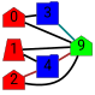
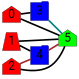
  graph {
    splines=true
    rankdir=LR
    fontname=Roboto
    node [color=black fillcolor=red fixedsize=true fontname=Roboto fontsize=42 penwidth=1 shape=house style=filled]
    edge [color=black penwidth=6 style=bold fontname=Roboto]
    0 [height=0.91667 width=0.91667]
    3 [fillcolor=blue height=0.91667 shape=folder width=0.91667]
-   5 [fillcolor=green height=0.91667 label=9 width=0.91667]
+   5 [fillcolor=green height=0.91667 width=0.91667]
    1 [height=0.91667 shape=trapezium width=0.91667]
    4 [fillcolor=blue height=0.91667 shape=folder width=0.91667]
    2 [height=0.91667 width=0.91667]
    0 -- 3
    0 -- 5
    3 -- 5 [color=teal]
    1 -- 5
    1 -- 4
    4 -- 5 [color=brown]
    2 -- 5
    2 -- 4 [color=brown]
  }
